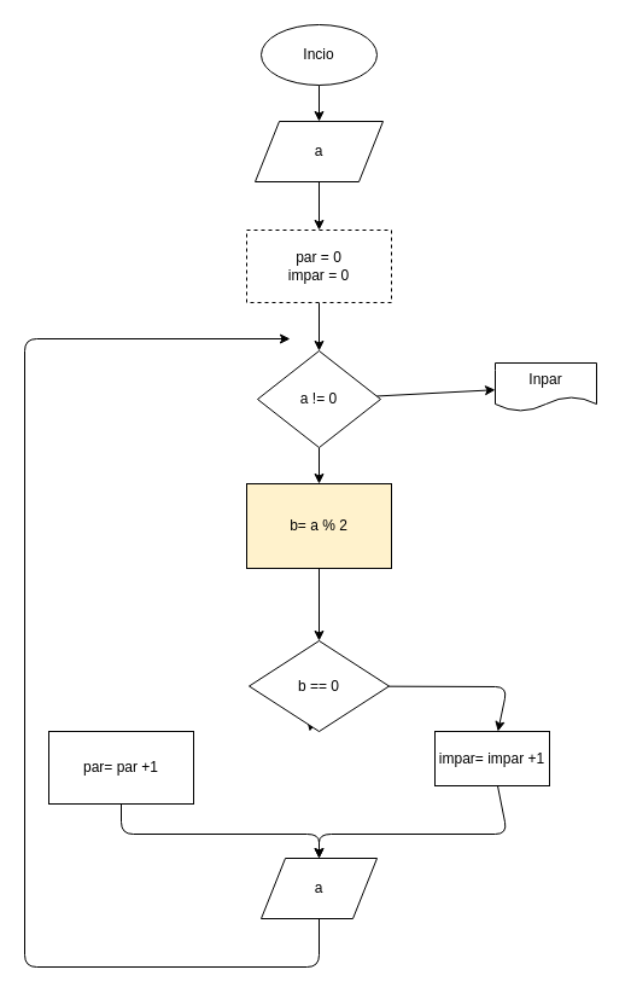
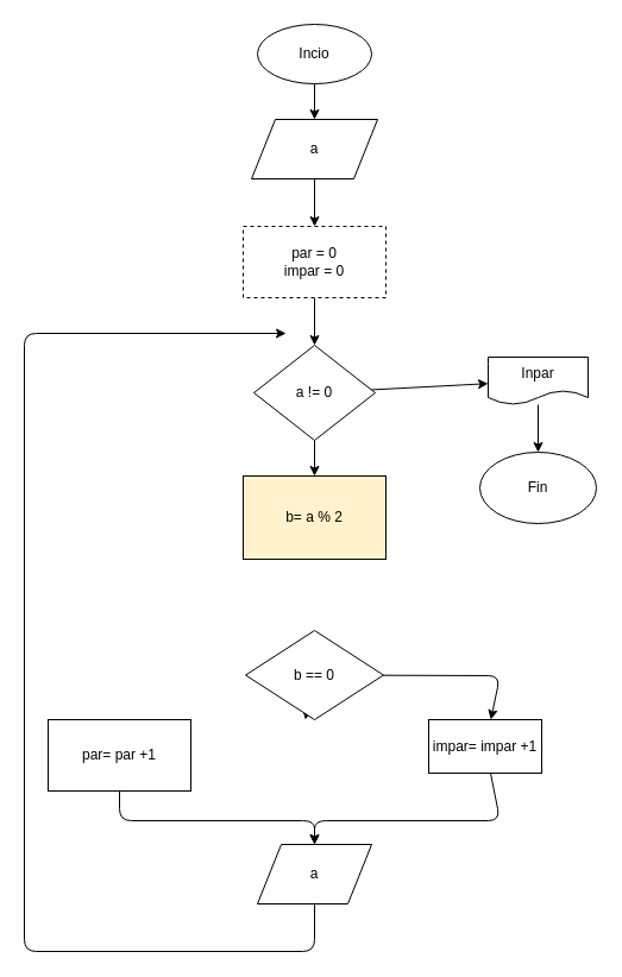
  <mxCell id="0" />
  <mxCell id="1" parent="0" />
  <mxCell id="2" value="" style="edgeStyle=none;html=1;" edge="1" parent="1" source="3" target="5"><mxGeometry relative="1" as="geometry" /></mxCell>
  <mxCell id="3" value="Incio" style="ellipse;whiteSpace=wrap;html=1;" vertex="1" parent="1"><mxGeometry x="216" y="20" width="96" height="50" as="geometry" /></mxCell>
  <mxCell id="4" value="" style="edgeStyle=none;html=1;" edge="1" parent="1" source="5" target="7"><mxGeometry relative="1" as="geometry" /></mxCell>
  <mxCell id="5" value="a" style="shape=parallelogram;perimeter=parallelogramPerimeter;whiteSpace=wrap;html=1;fixedSize=1;" vertex="1" parent="1"><mxGeometry x="211" y="100" width="106" height="50" as="geometry" /></mxCell>
  <mxCell id="6" value="" style="edgeStyle=none;html=1;" edge="1" parent="1" source="7" target="10"><mxGeometry relative="1" as="geometry" /></mxCell>
  <mxCell id="7" value="par = 0&lt;br&gt;impar = 0" style="whiteSpace=wrap;html=1;dashed=1;" vertex="1" parent="1"><mxGeometry x="204" y="190" width="120" height="60" as="geometry" /></mxCell>
  <mxCell id="8" value="" style="edgeStyle=none;html=1;" edge="1" parent="1" source="10" target="12"><mxGeometry relative="1" as="geometry" /></mxCell>
  <mxCell id="9" value="" style="edgeStyle=none;html=1;" edge="1" parent="1" source="10" target="14"><mxGeometry relative="1" as="geometry" /></mxCell>
  <mxCell id="10" value="a != 0" style="rhombus;whiteSpace=wrap;html=1;" vertex="1" parent="1"><mxGeometry x="213" y="290" width="102" height="80" as="geometry" /></mxCell>
- <mxCell id="11" value="" style="edgeStyle=none;html=1;" edge="1" parent="1" source="12" target="18"><mxGeometry relative="1" as="geometry" /></mxCell>
  <mxCell id="12" value="b= a % 2" style="whiteSpace=wrap;html=1;fillColor=#fff2cc;" vertex="1" parent="1"><mxGeometry x="204" y="400" width="120" height="70" as="geometry" /></mxCell>
+ <mxCell id="13" value="" style="edgeStyle=none;html=1;" edge="1" parent="1" source="14" target="15"><mxGeometry relative="1" as="geometry" /></mxCell>
  <mxCell id="14" value="Inpar" style="shape=document;whiteSpace=wrap;html=1;boundedLbl=1;" vertex="1" parent="1"><mxGeometry x="410" y="300" width="84" height="40" as="geometry" /></mxCell>
+ <mxCell id="15" value="Fin" style="ellipse;whiteSpace=wrap;html=1;" vertex="1" parent="1"><mxGeometry x="403" y="380" width="98" height="60" as="geometry" /></mxCell>
  <mxCell id="16" value="" style="edgeStyle=none;html=1;" edge="1" parent="1" source="18"><mxGeometry relative="1" as="geometry"><mxPoint x="256.222" y="605" as="targetPoint" /></mxGeometry></mxCell>
  <mxCell id="17" value="" style="edgeStyle=none;html=1;" edge="1" parent="1" source="18" target="22"><mxGeometry relative="1" as="geometry"><Array as="points"><mxPoint x="420" y="568" /></Array></mxGeometry></mxCell>
  <mxCell id="18" value="b == 0" style="rhombus;whiteSpace=wrap;html=1;" vertex="1" parent="1"><mxGeometry x="206" y="530" width="116" height="75" as="geometry" /></mxCell>
  <mxCell id="19" style="edgeStyle=none;html=1;entryX=0.5;entryY=0;entryDx=0;entryDy=0;" edge="1" parent="1" source="20" target="24"><mxGeometry relative="1" as="geometry"><Array as="points"><mxPoint x="100" y="690" /><mxPoint x="264" y="690" /></Array></mxGeometry></mxCell>
  <mxCell id="20" value="par= par +1" style="whiteSpace=wrap;html=1;" vertex="1" parent="1"><mxGeometry x="40" y="605" width="120" height="60" as="geometry" /></mxCell>
  <mxCell id="21" style="edgeStyle=none;html=1;entryX=0.5;entryY=0;entryDx=0;entryDy=0;" edge="1" parent="1" source="22" target="24"><mxGeometry relative="1" as="geometry"><Array as="points"><mxPoint x="420" y="690" /><mxPoint x="264" y="690" /></Array></mxGeometry></mxCell>
  <mxCell id="22" value="impar= impar +1" style="whiteSpace=wrap;html=1;" vertex="1" parent="1"><mxGeometry x="360" y="605" width="95" height="45" as="geometry" /></mxCell>
  <mxCell id="23" style="edgeStyle=none;html=1;" edge="1" parent="1" source="24"><mxGeometry relative="1" as="geometry"><mxPoint x="240" y="280" as="targetPoint" /><Array as="points"><mxPoint x="264" y="800" /><mxPoint x="20" y="800" /><mxPoint x="20" y="280" /></Array></mxGeometry></mxCell>
  <mxCell id="24" value="a" style="shape=parallelogram;perimeter=parallelogramPerimeter;whiteSpace=wrap;html=1;fixedSize=1;" vertex="1" parent="1"><mxGeometry x="216" y="710" width="96" height="50" as="geometry" /></mxCell>
